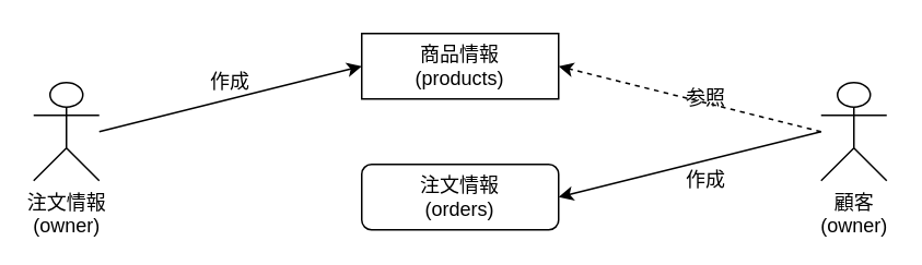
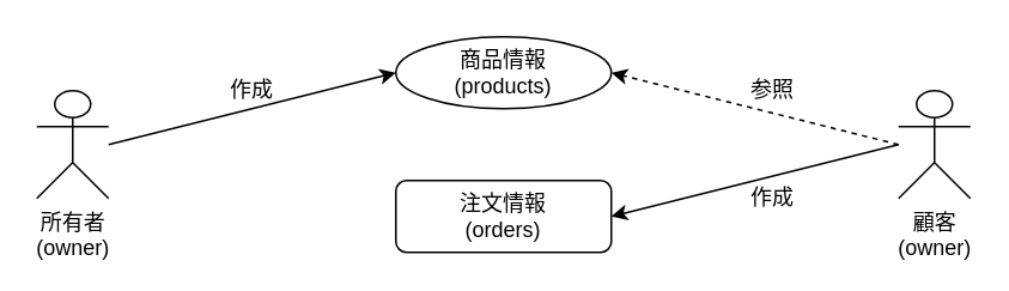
  <mxCell id="0" />
  <mxCell id="1" parent="0" />
- <mxCell id="2" value="商品情報&lt;br&gt;(products)" style="rounded=0;whiteSpace=wrap;html=1;" parent="1" vertex="1"><mxGeometry x="220" y="20" width="120" height="40" as="geometry" /></mxCell>
+ <mxCell id="2" value="商品情報&lt;br&gt;(products)" style="ellipse;whiteSpace=wrap;html=1;" parent="1" vertex="1"><mxGeometry x="220" y="20" width="120" height="40" as="geometry" /></mxCell>
  <mxCell id="3" style="edgeStyle=none;html=1;entryX=0;entryY=0.5;entryDx=0;entryDy=0;" parent="1" target="2" edge="1"><mxGeometry relative="1" as="geometry"><mxPoint x="60" y="80" as="sourcePoint" /></mxGeometry></mxCell>
  <mxCell id="4" style="edgeStyle=none;html=1;exitX=0;exitY=0.5;exitDx=0;exitDy=0;entryX=1;entryY=0.5;entryDx=0;entryDy=0;dashed=1;" parent="1" target="2" edge="1"><mxGeometry relative="1" as="geometry"><mxPoint x="500" y="80" as="sourcePoint" /></mxGeometry></mxCell>
  <mxCell id="5" style="edgeStyle=none;html=1;exitX=0;exitY=0.5;exitDx=0;exitDy=0;entryX=1;entryY=0.5;entryDx=0;entryDy=0;" parent="1" target="6" edge="1"><mxGeometry relative="1" as="geometry"><mxPoint x="500" y="80" as="sourcePoint" /></mxGeometry></mxCell>
  <mxCell id="6" value="注文情報&lt;br&gt;(orders)" style="whiteSpace=wrap;html=1;rounded=1;" parent="1" vertex="1"><mxGeometry x="220" y="100" width="120" height="40" as="geometry" /></mxCell>
  <mxCell id="7" value="作成" style="text;html=1;strokeColor=none;fillColor=none;align=center;verticalAlign=middle;whiteSpace=wrap;rounded=0;" parent="1" vertex="1"><mxGeometry x="400" y="100" width="60" height="20" as="geometry" /></mxCell>
- <mxCell id="8" value="参照" style="text;html=1;strokeColor=none;fillColor=none;align=center;verticalAlign=middle;whiteSpace=wrap;rounded=0;" parent="1" vertex="1"><mxGeometry x="400" y="50" width="60" height="20" as="geometry" /></mxCell>
+ <mxCell id="8" value="参照" style="text;html=1;strokeColor=none;fillColor=none;align=center;verticalAlign=middle;whiteSpace=wrap;rounded=0;" parent="1" vertex="1"><mxGeometry x="400" y="40" width="60" height="20" as="geometry" /></mxCell>
  <mxCell id="9" value="作成" style="text;html=1;strokeColor=none;fillColor=none;align=center;verticalAlign=middle;whiteSpace=wrap;rounded=0;" parent="1" vertex="1"><mxGeometry x="110" y="40" width="60" height="20" as="geometry" /></mxCell>
- <mxCell id="10" value="注文情報&lt;br&gt;(owner)" style="shape=umlActor;verticalLabelPosition=bottom;verticalAlign=top;html=1;outlineConnect=0;" parent="1" vertex="1"><mxGeometry x="20" y="50" width="40" height="60" as="geometry" /></mxCell>
+ <mxCell id="10" value="所有者&lt;br&gt;(owner)" style="shape=umlActor;verticalLabelPosition=bottom;verticalAlign=top;html=1;outlineConnect=0;" parent="1" vertex="1"><mxGeometry x="20" y="50" width="40" height="60" as="geometry" /></mxCell>
  <mxCell id="11" value="顧客&lt;br&gt;(owner)" style="shape=umlActor;verticalLabelPosition=bottom;verticalAlign=top;html=1;outlineConnect=0;" parent="1" vertex="1"><mxGeometry x="500" y="50" width="40" height="60" as="geometry" /></mxCell>
